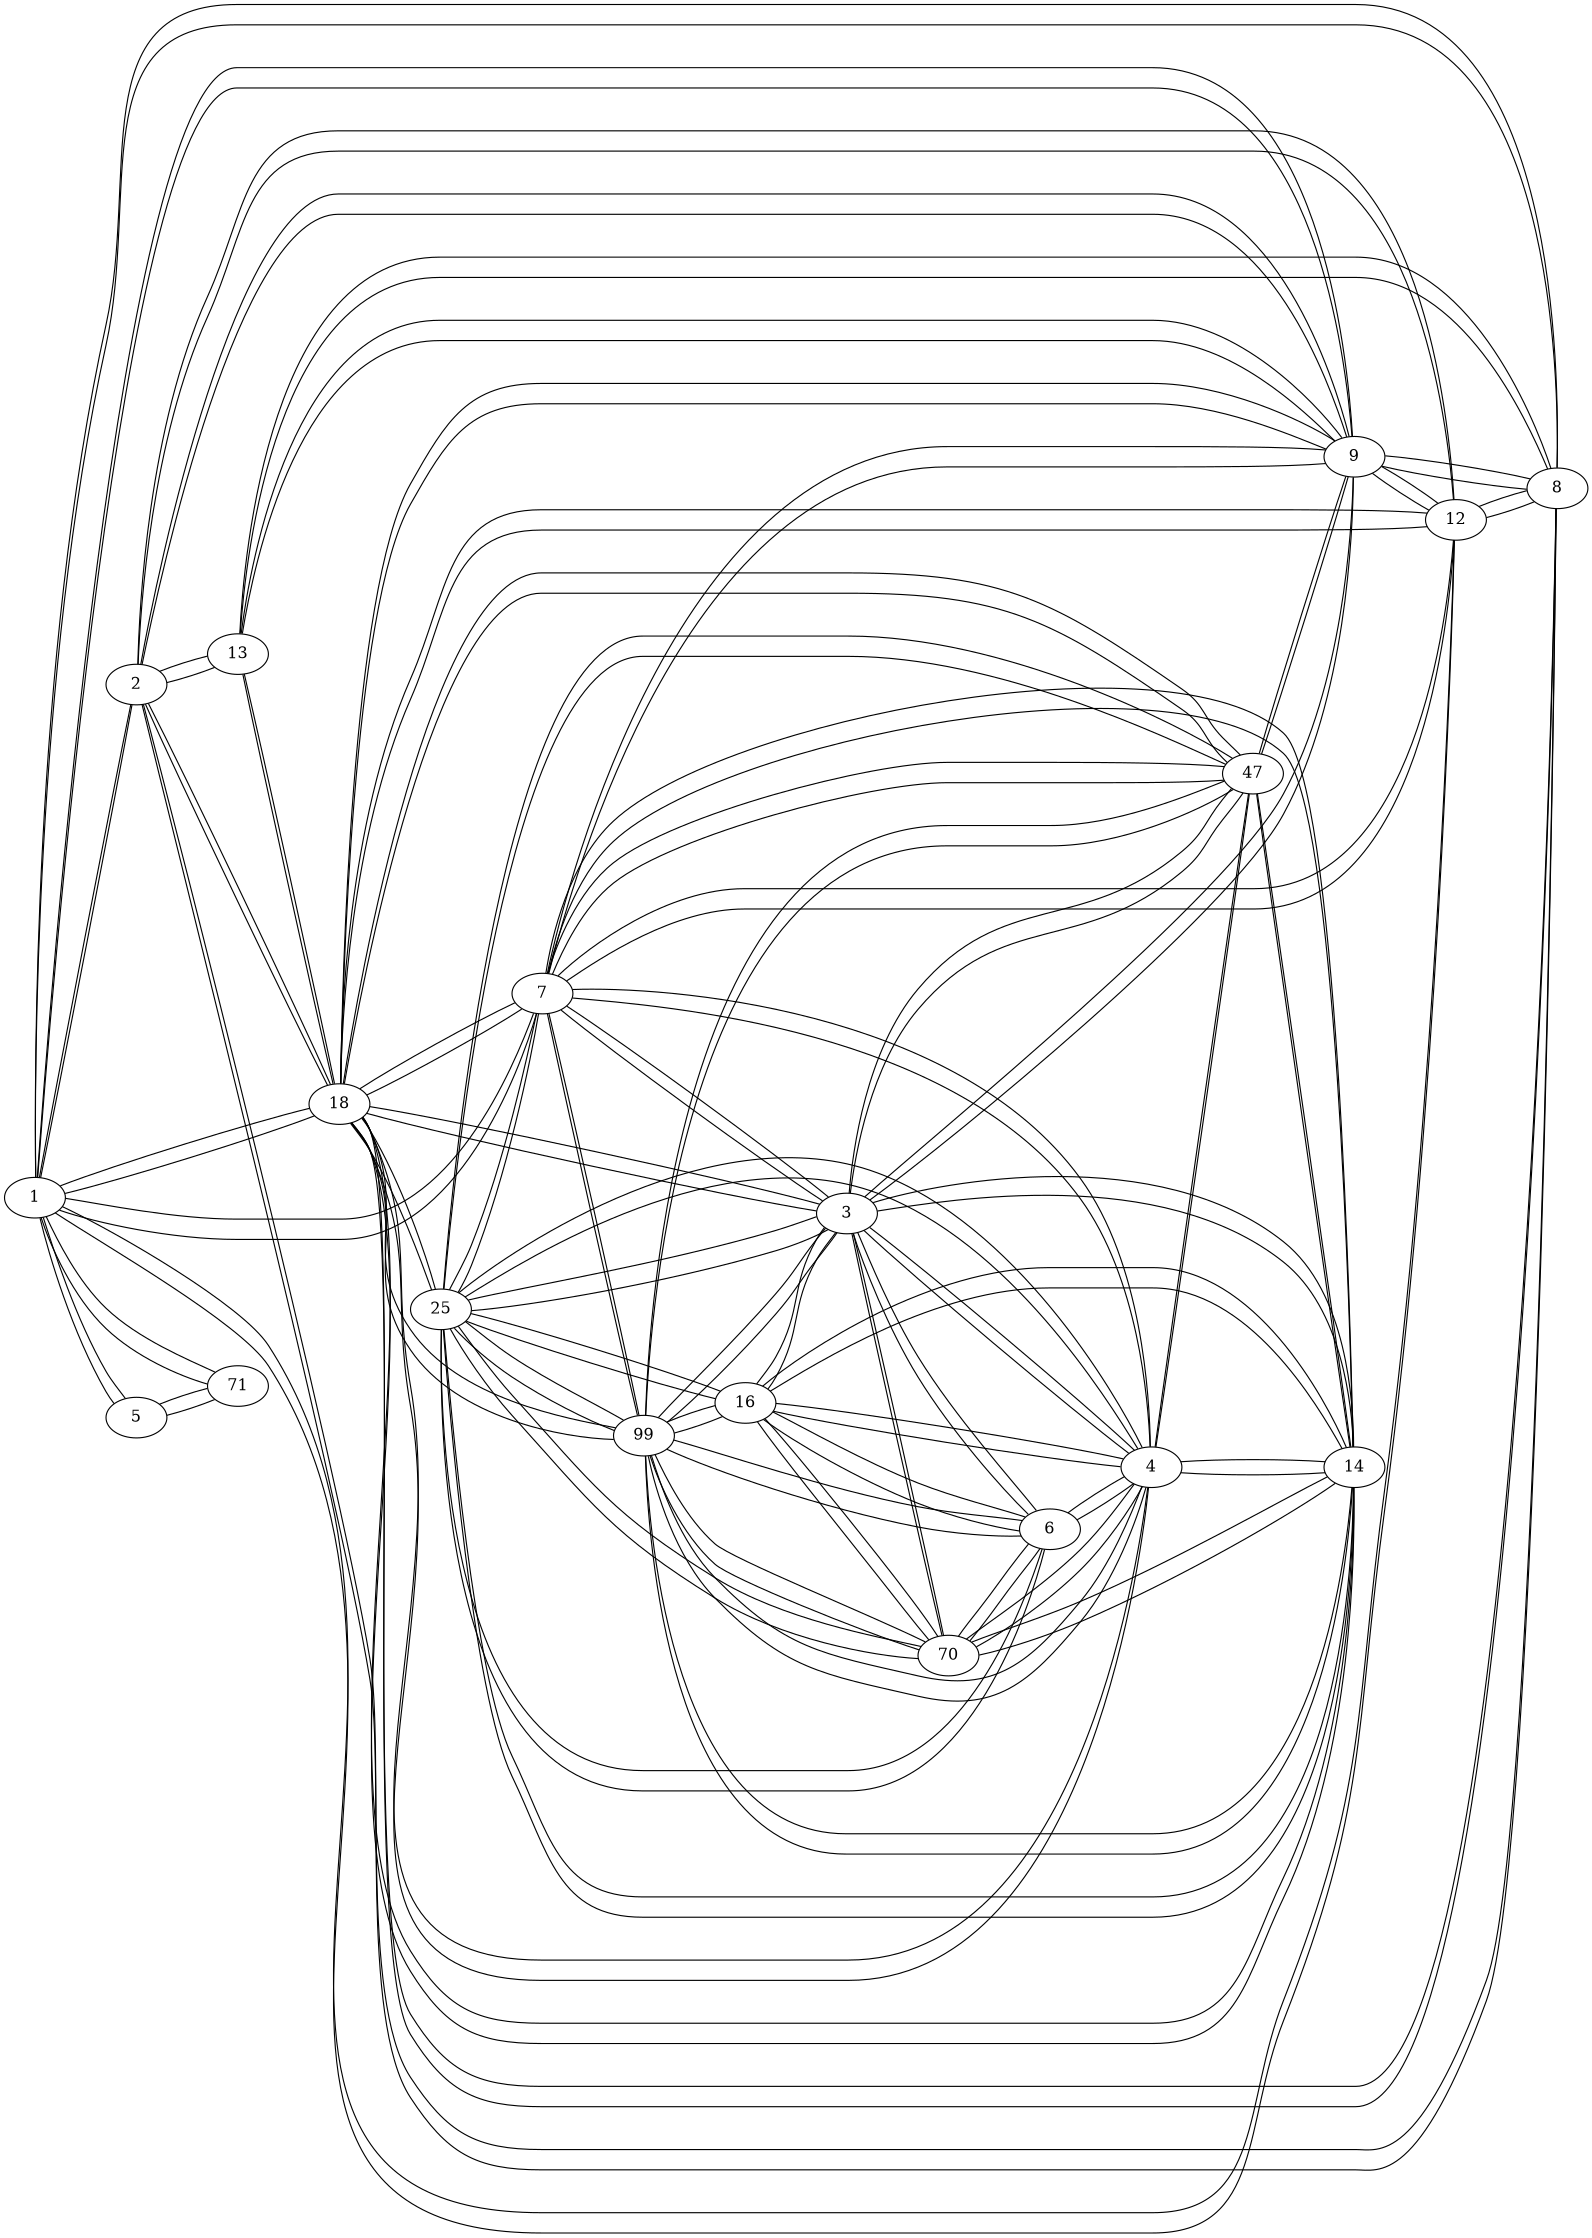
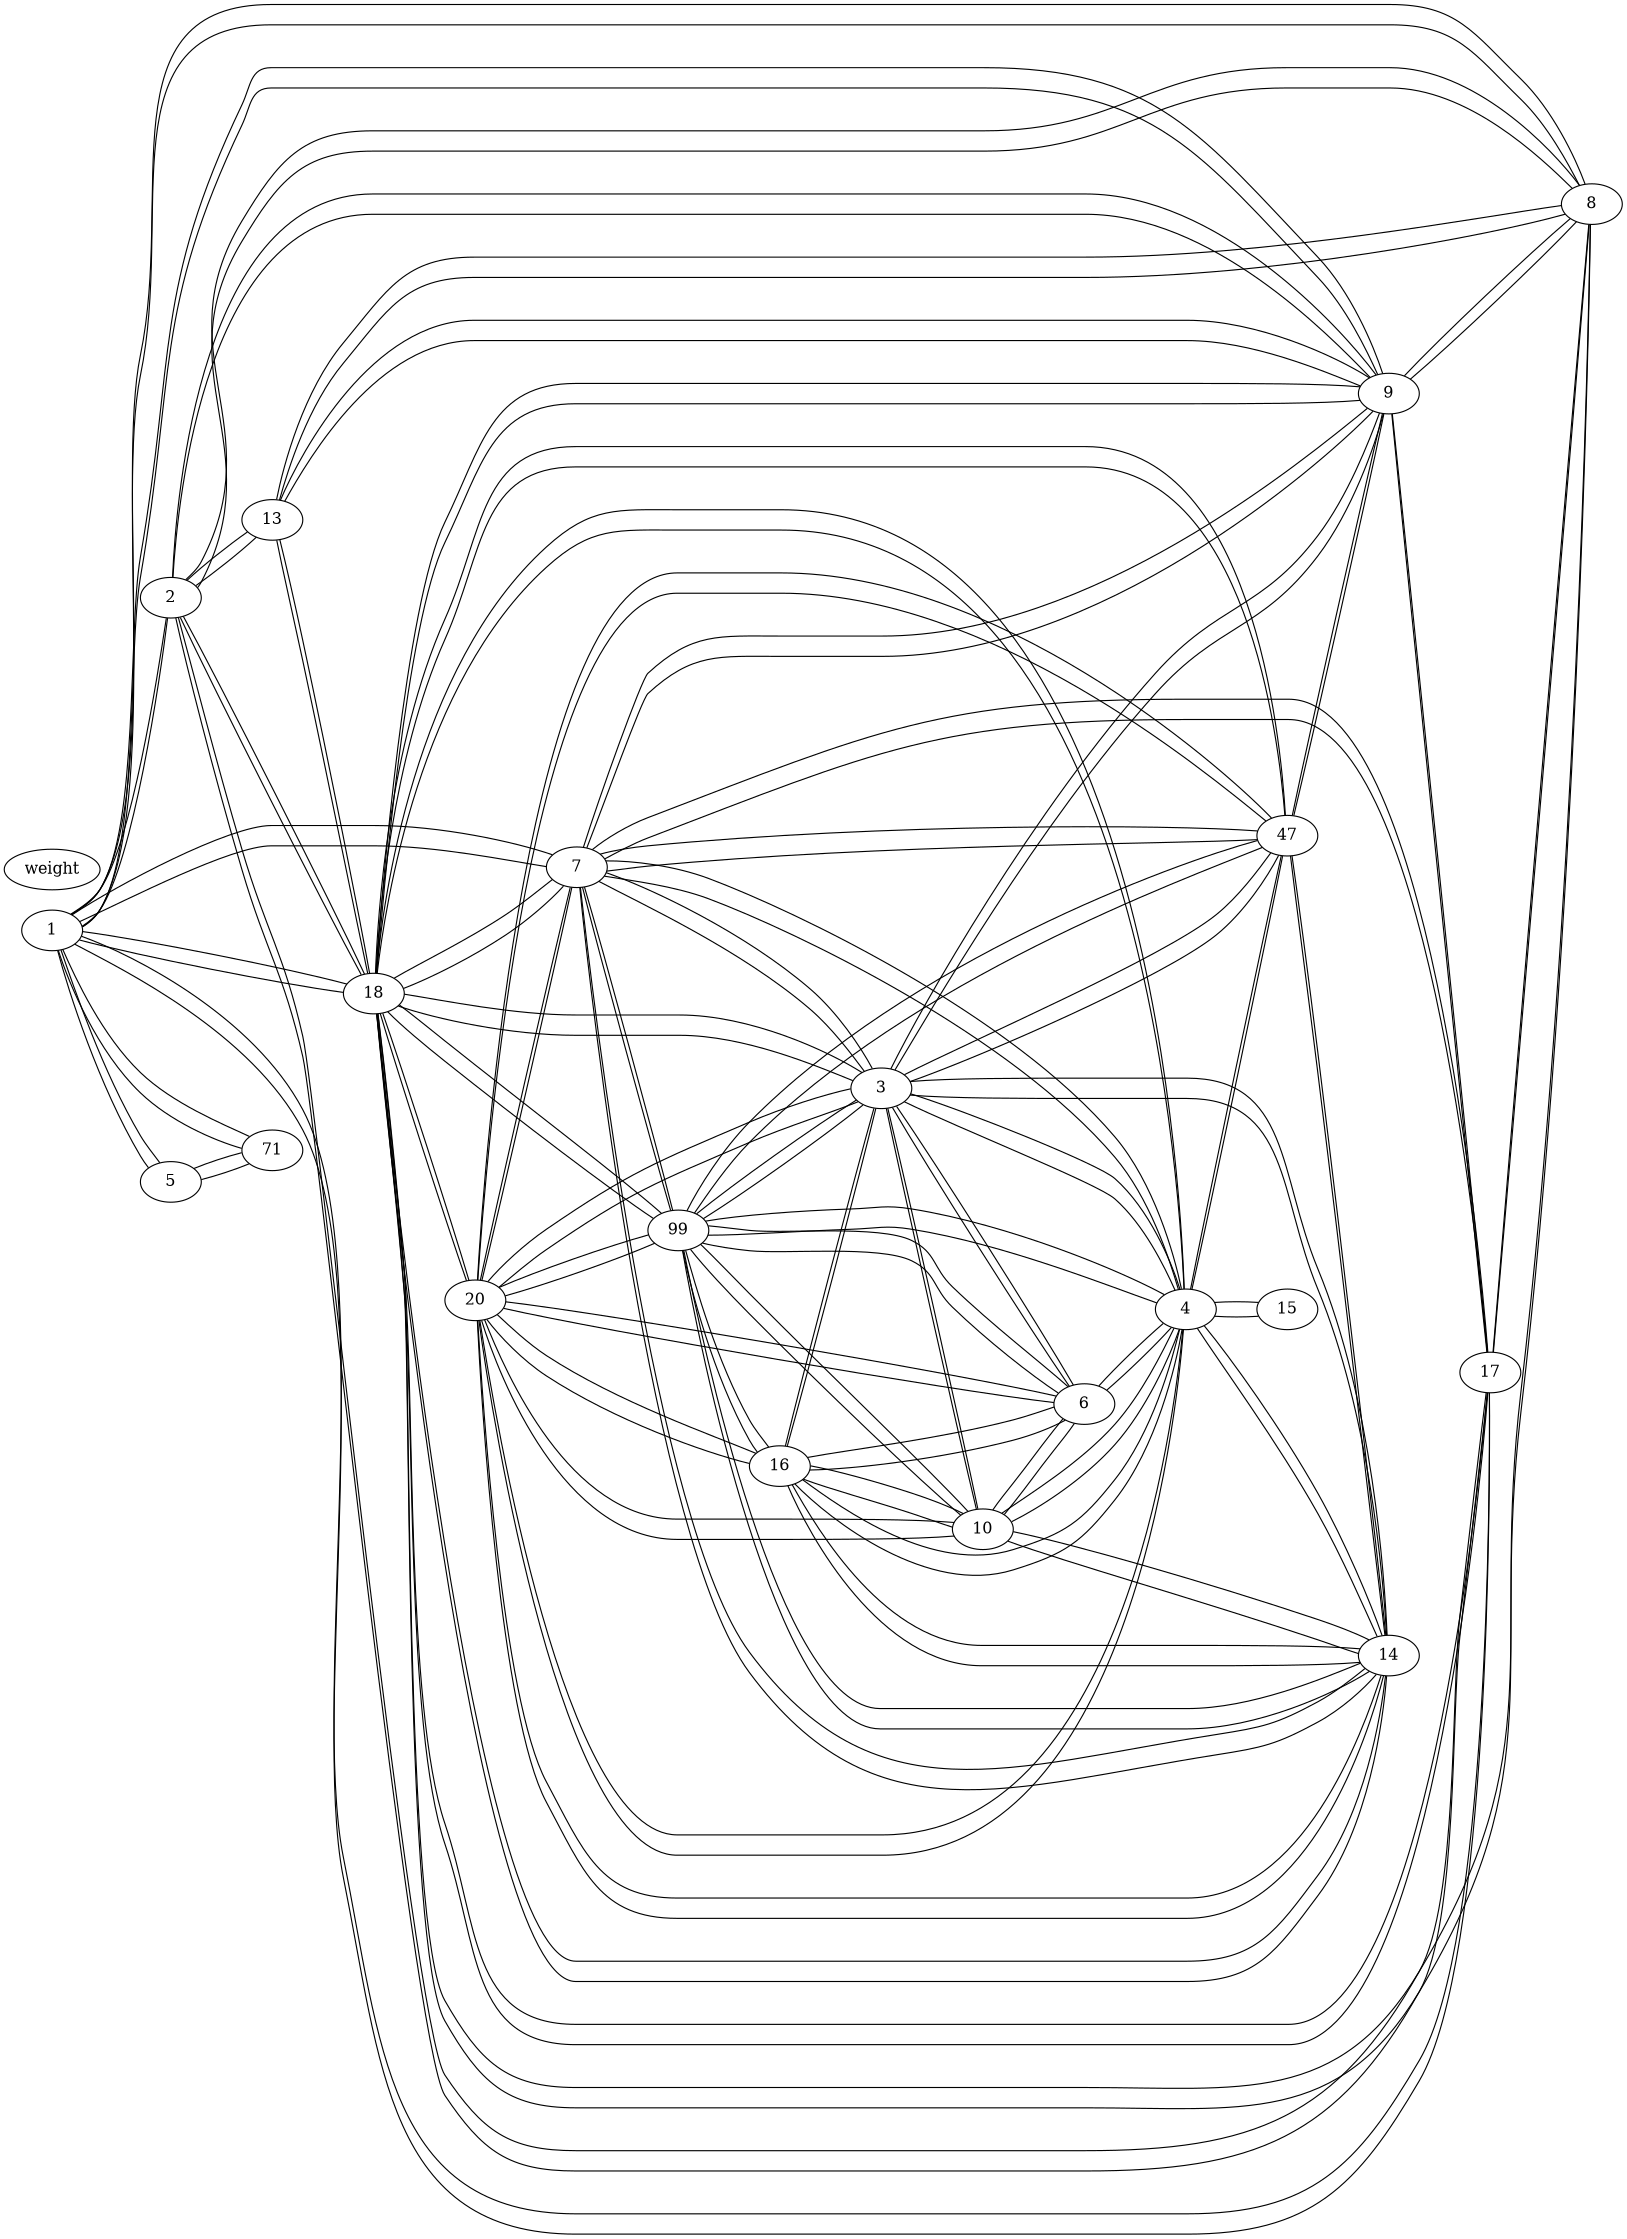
  graph {
    rankdir=LR
    1
    2
    5
    7
    8
    9
    n7 [label=71]
-   12
+   12 [label=17]
    18
    13
    3
    4
    14
    n14 [label=47]
    n15 [label=99]
-   20 [label=25]
+   20
+   weight
    6
-   10 [label=70]
+   10
    16
+   15
    1 -- 2
    1 -- 5
    1 -- 7
    1 -- 8
    1 -- 9
    1 -- n7
    1 -- 12
    1 -- 18
    2 -- 1
    2 -- 8
    2 -- 9
    2 -- 12
    2 -- 18
    2 -- 13
    5 -- 1
    5 -- n7
    7 -- 1
    7 -- 9
    7 -- 12
    7 -- 18
    7 -- 3
    7 -- 4
    7 -- 14
    7 -- n14
    7 -- n15
    7 -- 20
    8 -- 1
    8 -- 2
    8 -- 9
    8 -- 12
    8 -- 18
    8 -- 13
    9 -- 1
    9 -- 2
    9 -- 7
    9 -- 8
    9 -- 12
    9 -- 18
    9 -- 13
    9 -- 3
    9 -- n14
    n7 -- 1
    n7 -- 5
    12 -- 1
    12 -- 2
    12 -- 7
    12 -- 8
    12 -- 9
    12 -- 18
    18 -- 1
    18 -- 2
    18 -- 7
    18 -- 8
    18 -- 9
    18 -- 12
    18 -- 13
    18 -- 3
    18 -- 4
    18 -- 14
    18 -- n14
    18 -- n15
    18 -- 20
    13 -- 2
    13 -- 8
    13 -- 9
    13 -- 18
    3 -- 7
    3 -- 9
    3 -- 18
    3 -- 4
    3 -- 14
    3 -- n14
    3 -- n15
    3 -- 20
    3 -- 6
    3 -- 10
    3 -- 16
    4 -- 7
    4 -- 18
    4 -- 3
    4 -- 14
    4 -- n14
    4 -- n15
    4 -- 20
    4 -- 6
    4 -- 10
    4 -- 16
+   4 -- 15
    14 -- 7
    14 -- 18
    14 -- 3
    14 -- 4
    14 -- n14
    14 -- n15
    14 -- 20
    14 -- 10
    14 -- 16
    n14 -- 7
    n14 -- 9
    n14 -- 18
    n14 -- 3
    n14 -- 4
    n14 -- 14
    n14 -- n15
    n14 -- 20
    n15 -- 7
    n15 -- 18
    n15 -- 3
    n15 -- 4
    n15 -- 14
    n15 -- n14
    n15 -- 20
    n15 -- 6
    n15 -- 10
    n15 -- 16
    20 -- 7
    20 -- 18
    20 -- 3
    20 -- 4
    20 -- 14
    20 -- n14
    20 -- n15
    20 -- 6
    20 -- 10
    20 -- 16
    6 -- 3
    6 -- 4
    6 -- n15
    6 -- 20
    6 -- 10
    6 -- 16
    10 -- 3
    10 -- 4
    10 -- 14
    10 -- n15
    10 -- 20
    10 -- 6
    10 -- 16
    16 -- 3
    16 -- 4
    16 -- 14
    16 -- n15
    16 -- 20
    16 -- 6
    16 -- 10
+   15 -- 4
  }
